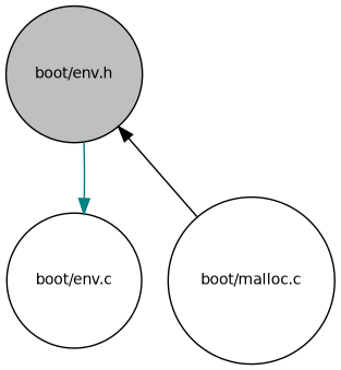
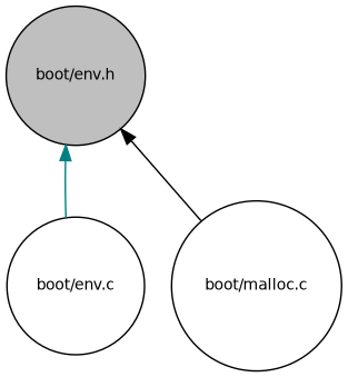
  digraph {
    node [color=black fillcolor=white fontname=Helvetica fontsize=10 shape=circle style=filled]
    edge [dir=back fontname=Helvetica fontsize=10 labelfontname=Helvetica labelfontsize=10 style=solid]
    n1 [fillcolor=grey75 fontcolor=black height=0.2 label="boot/env.h" width=0.4]
    n2 [height=0.2 label="boot/env.c" width=0.4]
    n3 [height=0.2 label="boot/malloc.c" width=0.4]
-   n2 -> n1 [color=teal]
+   n1 -> n2 [color=teal]
    n1 -> n3 [color=black]
  }
